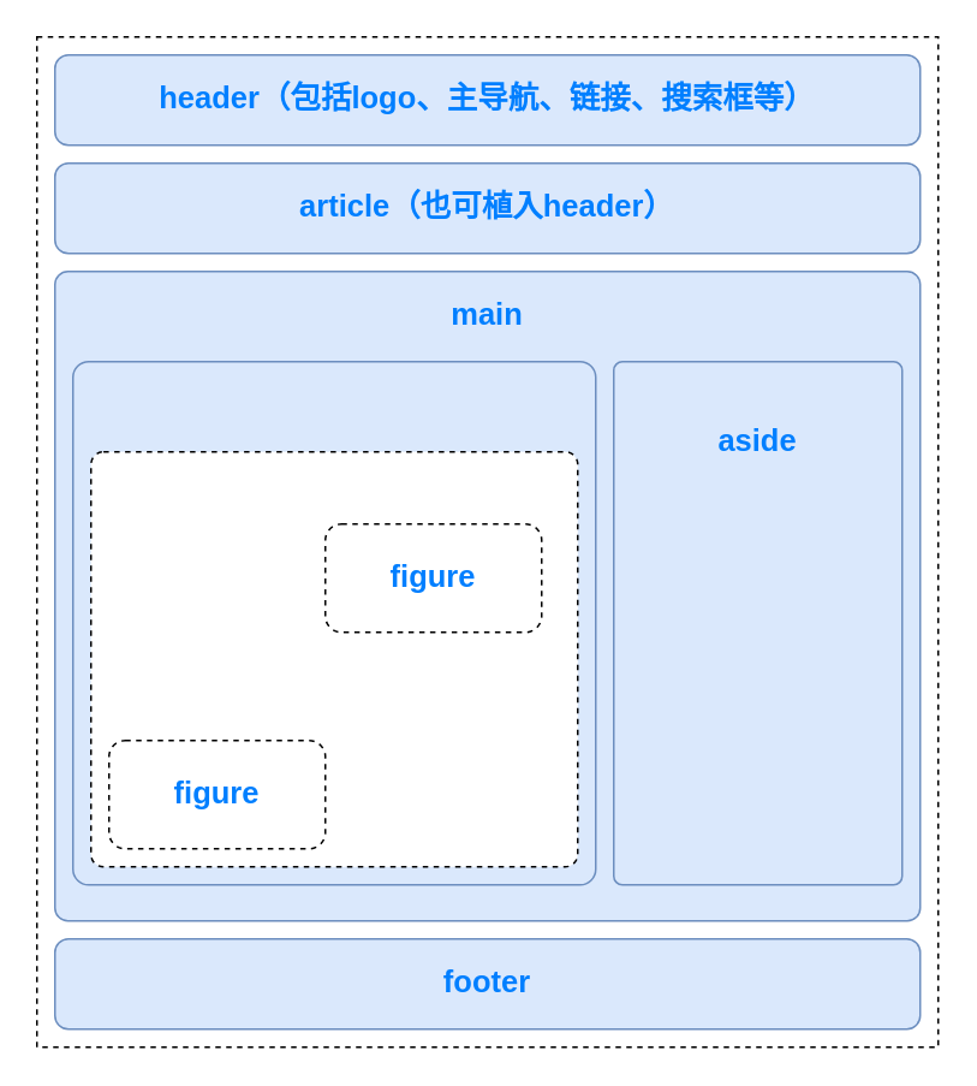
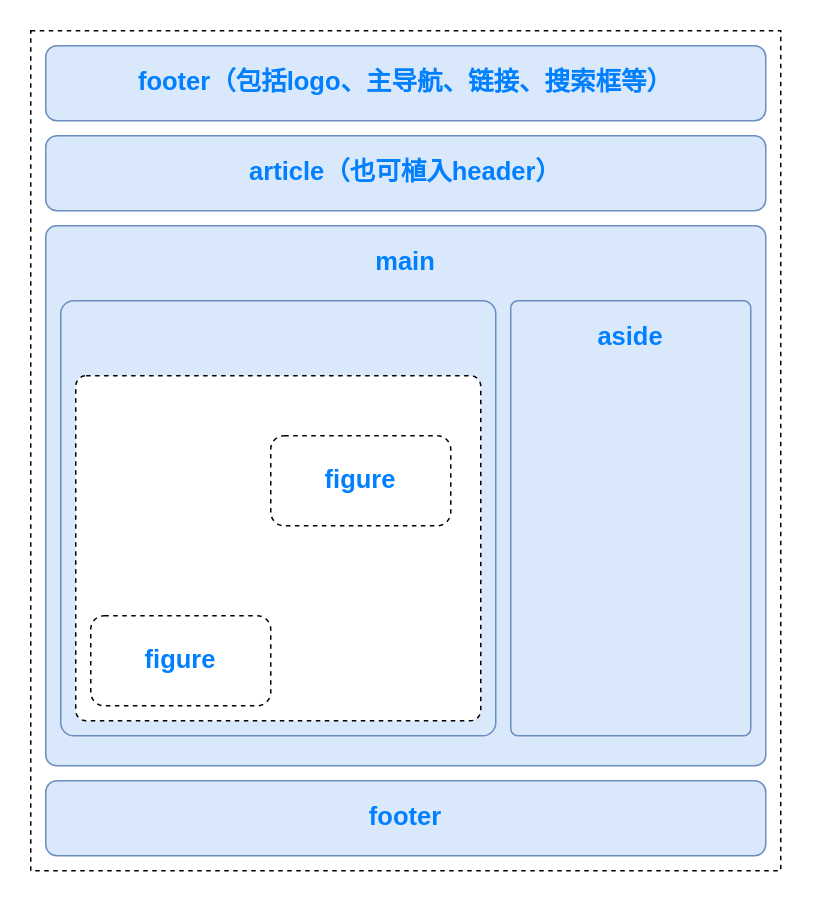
  <mxCell id="0" />
  <mxCell id="1" parent="0" />
  <mxCell id="2" value="" style="rounded=0;whiteSpace=wrap;html=1;dashed=1;" vertex="1" parent="1"><mxGeometry x="20" y="20" width="500" height="560" as="geometry" /></mxCell>
- <mxCell id="3" value="&lt;font color=&quot;#007fff&quot; style=&quot;font-size: 17px;&quot;&gt;&lt;b&gt;header（包括logo、主导航、链接、搜索框等）&lt;/b&gt;&lt;/font&gt;" style="rounded=1;whiteSpace=wrap;html=1;fillColor=#dae8fc;strokeColor=#6c8ebf;" vertex="1" parent="1"><mxGeometry x="30" y="30" width="480" height="50" as="geometry" /></mxCell>
+ <mxCell id="3" value="&lt;font color=&quot;#007fff&quot; style=&quot;font-size: 17px;&quot;&gt;&lt;b&gt;footer（包括logo、主导航、链接、搜索框等）&lt;/b&gt;&lt;/font&gt;" style="rounded=1;whiteSpace=wrap;html=1;fillColor=#dae8fc;strokeColor=#6c8ebf;" vertex="1" parent="1"><mxGeometry x="30" y="30" width="480" height="50" as="geometry" /></mxCell>
  <mxCell id="4" value="&lt;font color=&quot;#007fff&quot; style=&quot;font-size: 17px;&quot;&gt;&lt;b&gt;article（也可植入header）&lt;/b&gt;&lt;/font&gt;" style="rounded=1;whiteSpace=wrap;html=1;fillColor=#dae8fc;strokeColor=#6c8ebf;" vertex="1" parent="1"><mxGeometry x="30" y="90" width="480" height="50" as="geometry" /></mxCell>
  <mxCell id="5" value="" style="rounded=1;whiteSpace=wrap;html=1;fillColor=#dae8fc;strokeColor=#6c8ebf;arcSize=2;" vertex="1" parent="1"><mxGeometry x="30" y="150" width="480" height="360" as="geometry" /></mxCell>
  <mxCell id="6" value="&lt;b&gt;main&lt;/b&gt;" style="text;html=1;strokeColor=none;fillColor=none;align=center;verticalAlign=middle;whiteSpace=wrap;rounded=0;fontSize=17;fontColor=#007FFF;" vertex="1" parent="1"><mxGeometry x="240" y="160" width="60" height="30" as="geometry" /></mxCell>
  <mxCell id="7" value="" style="rounded=1;whiteSpace=wrap;html=1;fillColor=#dae8fc;strokeColor=#6c8ebf;arcSize=3;" vertex="1" parent="1"><mxGeometry x="40" y="200" width="290" height="290" as="geometry" /></mxCell>
  <mxCell id="8" value="" style="rounded=1;whiteSpace=wrap;html=1;dashed=1;fontSize=17;fontColor=#007FFF;arcSize=3;" vertex="1" parent="1"><mxGeometry x="50" y="250" width="270" height="230" as="geometry" /></mxCell>
  <mxCell id="9" value="&lt;b&gt;figure&lt;/b&gt;" style="rounded=1;whiteSpace=wrap;html=1;dashed=1;fontSize=17;fontColor=#007FFF;" vertex="1" parent="1"><mxGeometry x="180" y="290" width="120" height="60" as="geometry" /></mxCell>
  <mxCell id="10" value="&lt;b&gt;figure&lt;/b&gt;" style="rounded=1;whiteSpace=wrap;html=1;dashed=1;fontSize=17;fontColor=#007FFF;" vertex="1" parent="1"><mxGeometry x="60" y="410" width="120" height="60" as="geometry" /></mxCell>
  <mxCell id="11" value="" style="rounded=1;whiteSpace=wrap;html=1;fillColor=#dae8fc;strokeColor=#6c8ebf;arcSize=3;" vertex="1" parent="1"><mxGeometry x="340" y="200" width="160" height="290" as="geometry" /></mxCell>
- <mxCell id="12" value="&lt;b&gt;aside&lt;/b&gt;" style="text;html=1;strokeColor=none;fillColor=none;align=center;verticalAlign=middle;whiteSpace=wrap;rounded=0;fontSize=17;fontColor=#007FFF;" vertex="1" parent="1"><mxGeometry x="390" y="230" width="60" height="30" as="geometry" /></mxCell>
+ <mxCell id="12" value="&lt;b&gt;aside&lt;/b&gt;" style="text;html=1;strokeColor=none;fillColor=none;align=center;verticalAlign=middle;whiteSpace=wrap;rounded=0;fontSize=17;fontColor=#007FFF;" vertex="1" parent="1"><mxGeometry x="390" y="210" width="60" height="30" as="geometry" /></mxCell>
  <mxCell id="13" value="&lt;font color=&quot;#007fff&quot; style=&quot;font-size: 17px;&quot;&gt;&lt;b&gt;footer&lt;/b&gt;&lt;/font&gt;" style="rounded=1;whiteSpace=wrap;html=1;fillColor=#dae8fc;strokeColor=#6c8ebf;" vertex="1" parent="1"><mxGeometry x="30" y="520" width="480" height="50" as="geometry" /></mxCell>
